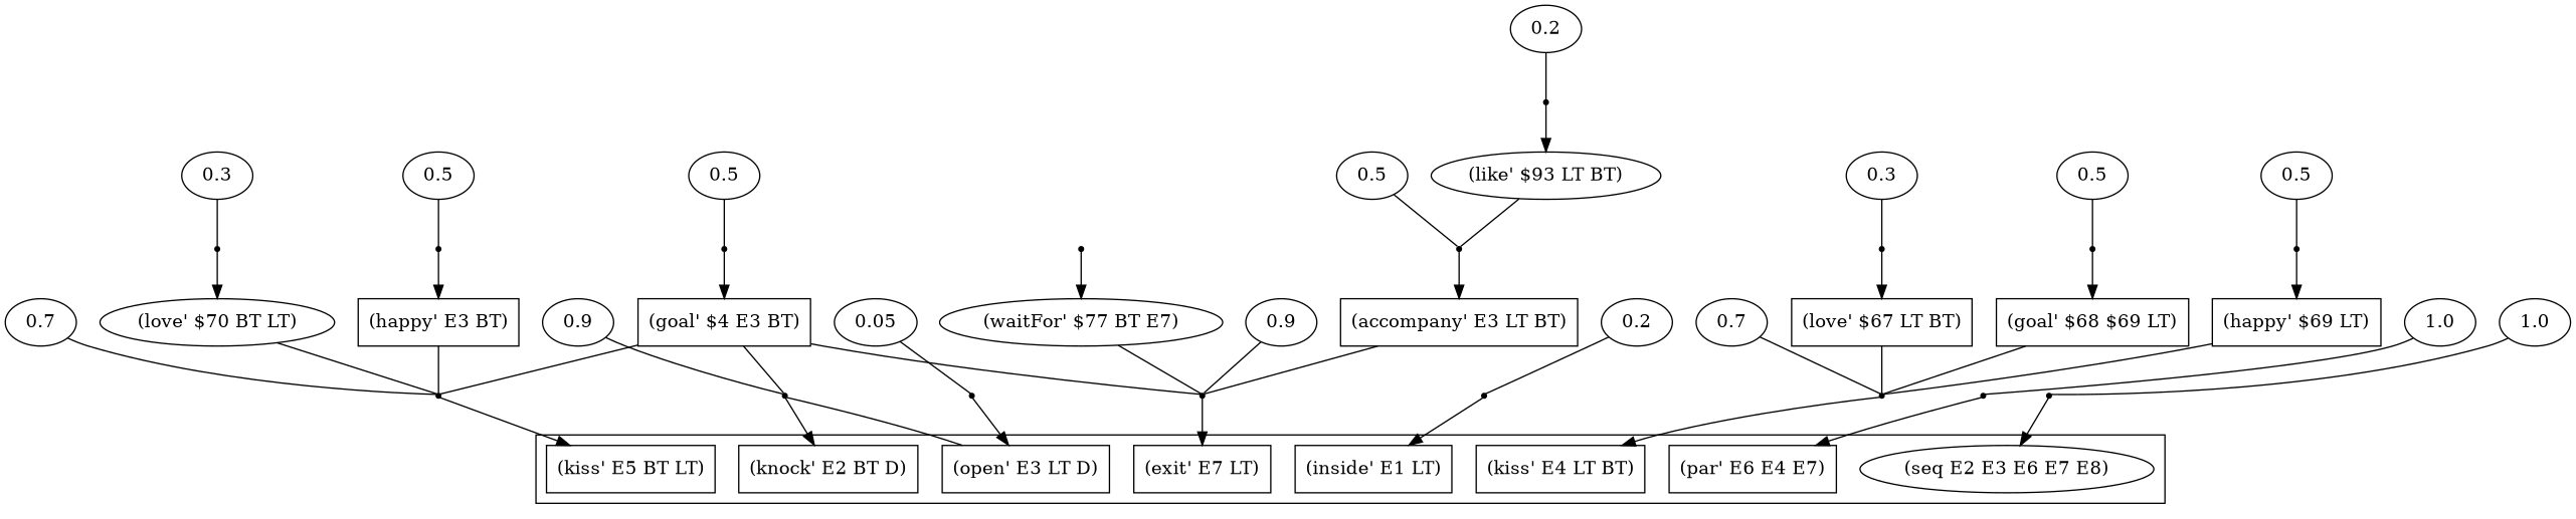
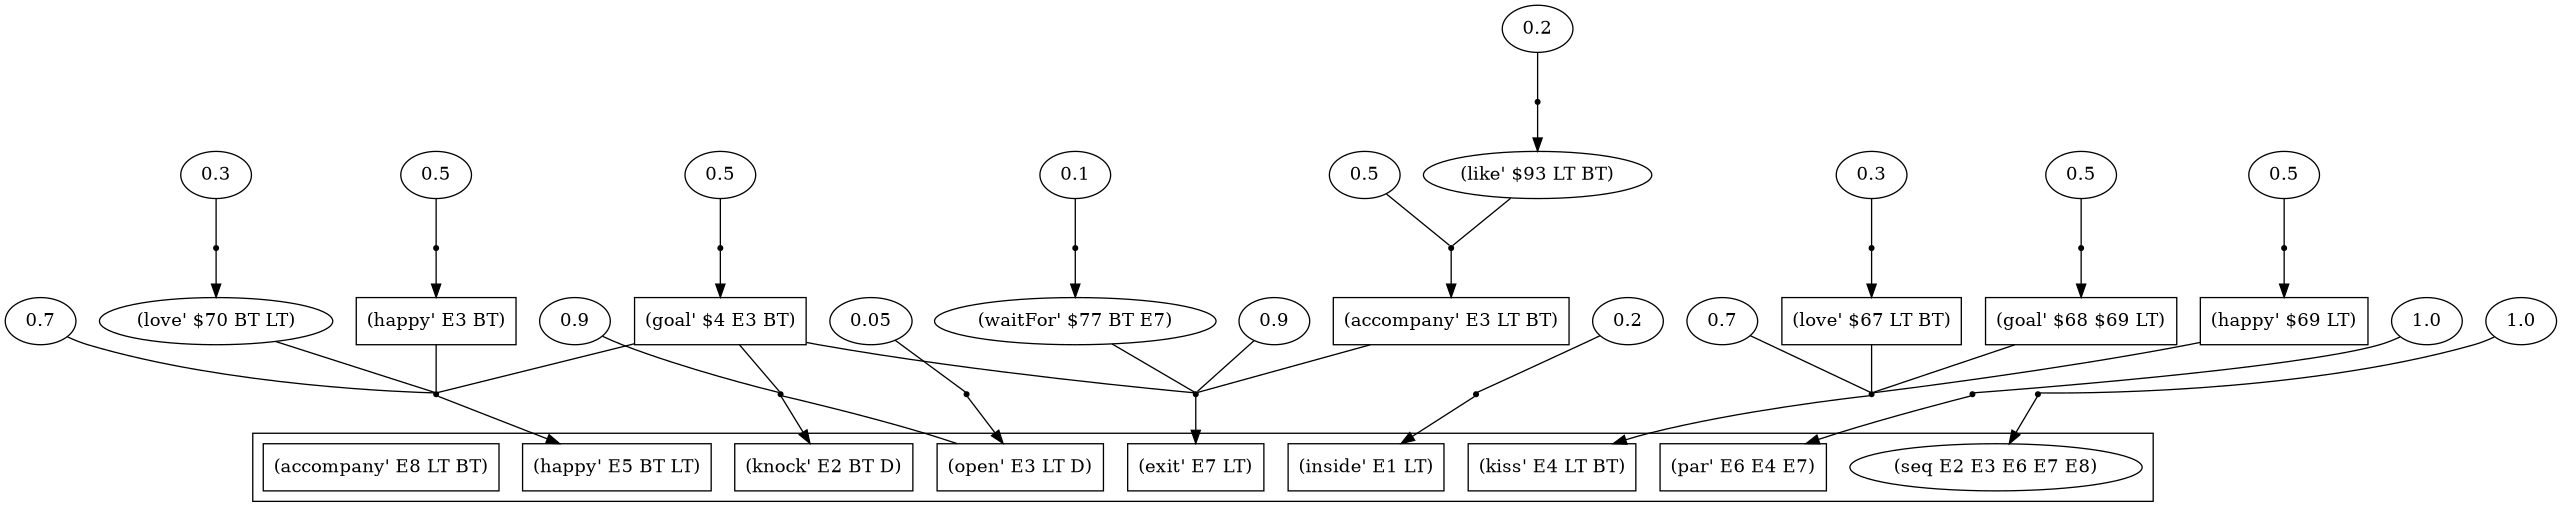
  digraph {
    rankdir=TB
    edge [arrowhead=none]
    n1 [label="(inside' E1 LT)" shape=box]
    n2 [label="(knock' E2 BT D)" shape=box]
    n3 [label="(open' E3 LT D)" shape=box]
    n4 [label="(kiss' E4 LT BT)" shape=box]
-   n5 [label="(kiss' E5 BT LT)" shape=box]
+   n5 [label="(happy' E5 BT LT)" shape=box]
    n6 [label="(par' E6 E4 E7)" shape=box]
    n7 [label="(exit' E7 LT)" shape=box]
    n8 [label="(seq E2 E3 E6 E7 E8)" shape=ellipse]
+   n9 [label="(accompany' E8 LT BT)" shape=box]
    r1 [shape=point]
    n11 [label=0.2]
    r0 [shape=point]
    n13 [label=0.9]
    n14 [label=0.05]
    r2 [shape=point]
    n16 [label=0.5]
    r3 [shape=point]
    n18 [label="(goal' $4 E3 BT)" shape=box]
    n19 [label=0.7]
    r4 [shape=point]
    n21 [label=0.3]
    r5 [shape=point]
    n23 [label="(love' $67 LT BT)" shape=box]
    n24 [label=0.5]
    r6 [shape=point]
    n26 [label="(goal' $68 $69 LT)" shape=box]
    n27 [label=0.5]
    r7 [shape=point]
    n29 [label="(happy' $69 LT)" shape=box]
    n30 [label=0.7]
    r8 [shape=point]
    n32 [label=0.3]
    r9 [shape=point]
    n34 [label="(love' $70 BT LT)" shape=ellipse]
    n35 [label=0.5]
    r10 [shape=point]
    n37 [label="(happy' E3 BT)" shape=box]
    n38 [label=1.0]
    r11 [shape=point]
    n40 [label=0.9]
    r12 [shape=point]
+   n42 [label=0.1]
    r13 [shape=point]
    n44 [label="(waitFor' $77 BT E7)" shape=ellipse]
    n45 [label=0.5]
    r14 [shape=point]
    n47 [label="(accompany' E3 LT BT)" shape=box]
    n48 [label=0.2]
    r15 [shape=point]
    n50 [label="(like' $93 LT BT)" shape=ellipse]
    n51 [label=1.0]
    r16 [shape=point]
    subgraph cluster_1 {
      n1
      n2
      n3
      n4
      n5
      n6
      n7
      n8
+     n9
    }
    n3 -> r1
    r1 -> n2 [arrowhead=""]
    n11 -> r0
    r0 -> n1 [arrowhead=""]
    n13 -> r1
    n14 -> r2
    r2 -> n3 [arrowhead=""]
    n16 -> r3
    r3 -> n18 [arrowhead=""]
    n18 -> r1
    n18 -> r8
    n18 -> r12
    n19 -> r4
    r4 -> n4 [arrowhead=""]
    n21 -> r5
    r5 -> n23 [arrowhead=""]
    n23 -> r4
    n24 -> r6
    r6 -> n26 [arrowhead=""]
    n26 -> r4
    n27 -> r7
    r7 -> n29 [arrowhead=""]
    n29 -> r4
    n30 -> r8
    r8 -> n5 [arrowhead=""]
    n32 -> r9
    r9 -> n34 [arrowhead=""]
    n34 -> r8
    n35 -> r10
    r10 -> n37 [arrowhead=""]
    n37 -> r8
    n38 -> r11
    r11 -> n6 [arrowhead=""]
    n40 -> r12
    r12 -> n7 [arrowhead=""]
+   n42 -> r13
    r13 -> n44 [arrowhead=""]
    n44 -> r12
    n45 -> r14
    r14 -> n47 [arrowhead=""]
    n47 -> r12
    n48 -> r15
    r15 -> n50 [arrowhead=""]
    n50 -> r14
    n51 -> r16
    r16 -> n8 [arrowhead=""]
  }
